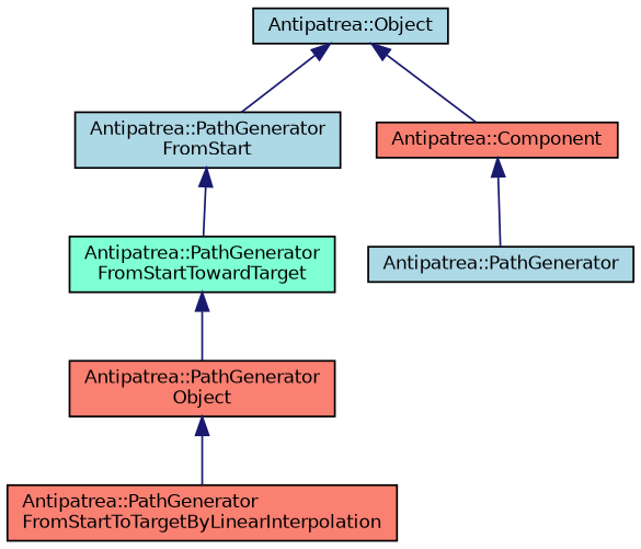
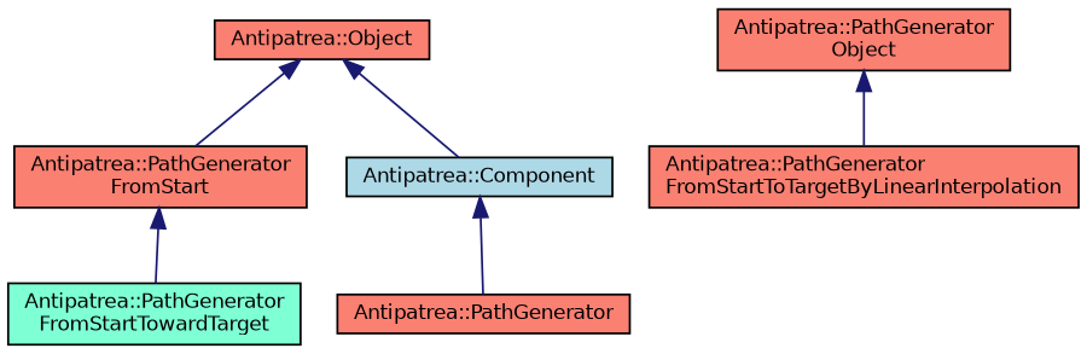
  digraph {
    node [color=black fillcolor=salmon fontname=Helvetica fontsize=10 shape=record style=filled]
    edge [color=midnightblue dir=back fontname=Helvetica fontsize=10 labelfontname=Helvetica labelfontsize=10 style=solid]
-   n1 [fillcolor=lightblue fontcolor=black height=0.2 label="Antipatrea::PathGenerator" width=0.4]
-   n2 [fillcolor=lightblue height=0.2 label="Antipatrea::PathGenerator\lFromStart" width=0.4]
+   n1 [fontcolor=black height=0.2 label="Antipatrea::PathGenerator" width=0.4]
+   n2 [height=0.2 label="Antipatrea::PathGenerator\lFromStart" width=0.4]
    n3 [fillcolor=aquamarine height=0.2 label="Antipatrea::PathGenerator\lFromStartTowardTarget" width=0.4]
-   n4 [height=0.2 label="Antipatrea::Component" width=0.4]
-   n5 [fillcolor=lightblue height=0.2 label="Antipatrea::Object" width=0.4]
+   n4 [fillcolor=lightblue height=0.2 label="Antipatrea::Component" width=0.4]
+   n5 [height=0.2 label="Antipatrea::Object" width=0.4]
    n6 [height=0.2 label="Antipatrea::PathGenerator\lObject" width=0.4]
    n7 [height=0.2 label="Antipatrea::PathGenerator\lFromStartToTargetByLinearInterpolation" width=0.4]
    n2 -> n3
-   n3 -> n6
    n4 -> n1
    n5 -> n2
    n5 -> n4
    n6 -> n7
  }
